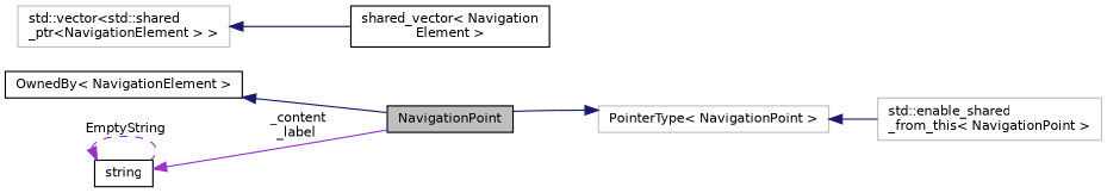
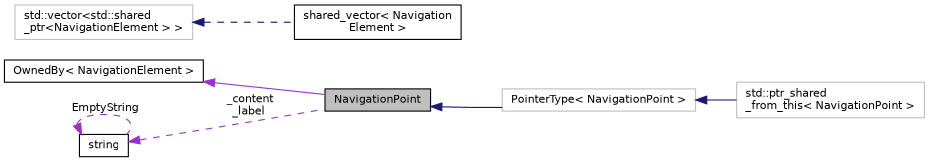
  digraph {
    rankdir=LR
    node [color=black fillcolor=white fontname=Helvetica fontsize=10 shape=record style=filled]
    edge [color=midnightblue dir=back fontname=Helvetica fontsize=10 labelfontname=Helvetica labelfontsize=10 style=solid]
    n1 [fillcolor=grey75 fontcolor=black height=0.2 label=NavigationPoint width=0.4]
    n2 [height=0.2 label="shared_vector\< Navigation\lElement \>" width=0.4]
    n3 [color=grey75 height=0.2 label="std::vector\<std::shared\l_ptr\<NavigationElement \> \>" width=0.4]
    n4 [color=grey75 height=0.2 label="PointerType\< NavigationPoint \>" width=0.4]
-   n5 [color=grey75 height=0.2 label="std::enable_shared\l_from_this\< NavigationPoint \>" width=0.4]
+   n5 [color=grey75 height=0.2 label="std::ptr_shared\l_from_this\< NavigationPoint \>" width=0.4]
    n6 [height=0.2 label="OwnedBy\< NavigationElement \>" width=0.4]
    n7 [height=0.2 label=string width=0.4]
-   n3 -> n2
-   n4 -> n1
+   n3 -> n2 [style=dashed]
+   n1 -> n4
    n4 -> n5
-   n6 -> n1
-   n7 -> n1 [color=darkorchid3 label=" _content\n_label"]
+   n6 -> n1 [color=darkorchid3]
+   n7 -> n1 [color=darkorchid3 label=" _content\n_label" style=dashed]
    n7 -> n7 [color=darkorchid3 label=" EmptyString" style=dashed]
  }
